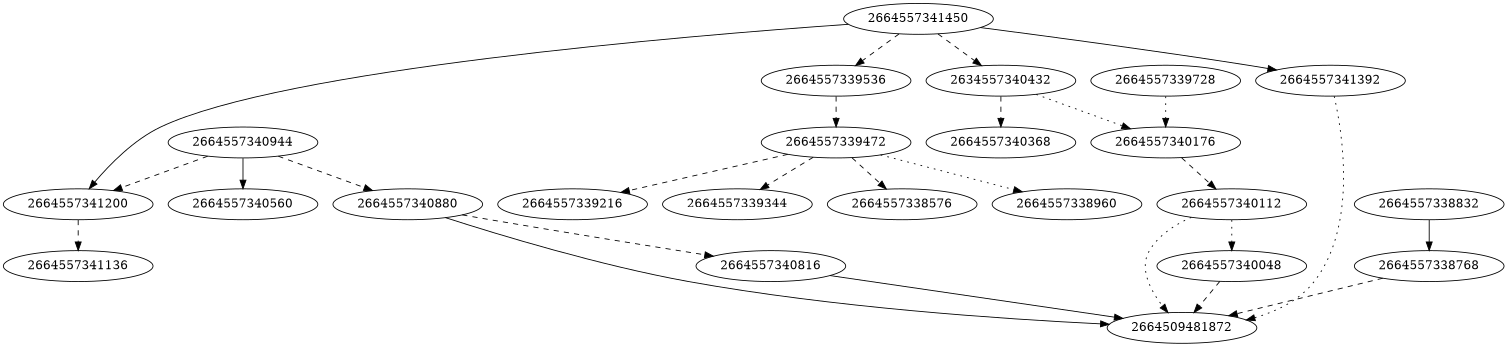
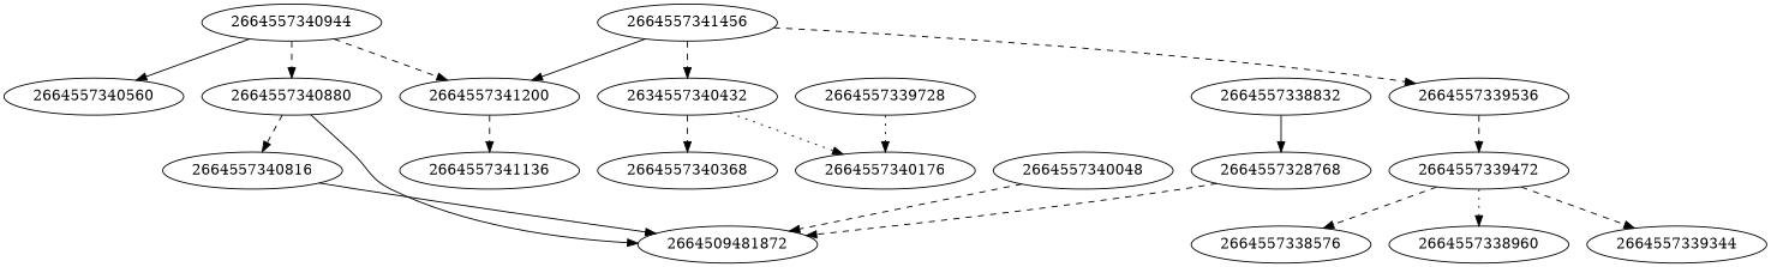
  strict digraph {
    node [type=Name]
    edge [style=dashed]
    2664509481872 [type=Load]
    2664557341200 [type=Assign]
    2664557341136
    2664557340944 [type=Call]
    2664557340560 [type=Constant]
    2664557340880 [type=Attribute]
    2664557339536 [type=Return]
    2664557339472 [type=JoinedStr]
-   2664557339216 [type=FormattedValue]
    2664557339344 [type=Constant]
    2664557338576 [type=Constant]
    2664557338960 [type=Constant]
    n13 [label=2634557340432 type=Assign]
    2664557340176 [type=Call]
    2664557340368
-   2664557340112 [type=Attribute]
    2664557340816
    2664557339728 [type=Constant]
    2664557340048
-   2664557341456 [type=If label=2664557341450]
-   2664557341392
+   2664557341456 [type=If]
    2664557338832 [type=FormattedValue]
-   2664557338768
+   2664557338768 [label=2664557328768]
    2664557341200 -> 2664557341136
    2664557340944 -> 2664557341200
    2664557340944 -> 2664557340560 [style=solid]
    2664557340944 -> 2664557340880
    2664557340880 -> 2664509481872 [style=solid]
    2664557340880 -> 2664557340816
    2664557339536 -> 2664557339472
-   2664557339472 -> 2664557339216
    2664557339472 -> 2664557339344
    2664557339472 -> 2664557338576
    2664557339472 -> 2664557338960 [style=dotted]
    n13 -> 2664557340176 [style=dotted]
    n13 -> 2664557340368
-   2664557340176 -> 2664557340112
-   2664557340112 -> 2664509481872 [style=dotted]
-   2664557340112 -> 2664557340048 [style=dotted]
    2664557340816 -> 2664509481872 [style=solid]
    2664557339728 -> 2664557340176 [style=dotted]
    2664557340048 -> 2664509481872
    2664557341456 -> 2664557341200 [style=solid]
    2664557341456 -> 2664557339536
    2664557341456 -> n13
-   2664557341456 -> 2664557341392 [style=solid]
-   2664557341392 -> 2664509481872 [style=dotted]
    2664557338832 -> 2664557338768 [style=solid]
    2664557338768 -> 2664509481872
  }
